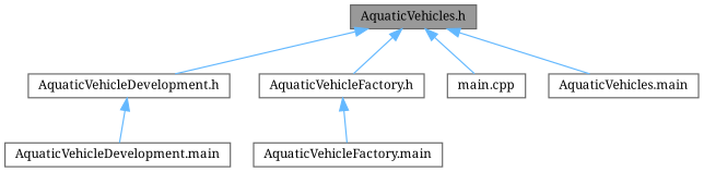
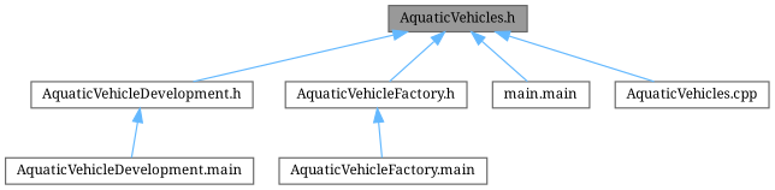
  digraph {
    fontname="Noto Serif"
    node [color=grey40 fillcolor=white fontname="Noto Serif" fontsize=10 shape=box style=filled]
    edge [color=steelblue1 dir=back fontname="Noto Serif" fontsize=10 labelfontname=Helvetica labelfontsize=10 style=solid]
    n1 [color=gray40 fillcolor=grey60 fontcolor=black height=0.2 label="AquaticVehicles.h" width=0.4]
    n2 [height=0.2 label="AquaticVehicleDevelopment.h" width=0.4]
    n3 [height=0.2 label="AquaticVehicleFactory.h" width=0.4]
-   n4 [height=0.2 label="main.cpp" width=0.4]
-   n5 [height=0.2 label="AquaticVehicles.main" width=0.4]
+   n4 [height=0.2 label="main.main" width=0.4]
+   n5 [height=0.2 label="AquaticVehicles.cpp" width=0.4]
    n6 [height=0.2 label="AquaticVehicleDevelopment.main" width=0.4]
    n7 [height=0.2 label="AquaticVehicleFactory.main" width=0.4]
    n1 -> n2
    n1 -> n3
    n1 -> n4
    n1 -> n5
    n2 -> n6
    n3 -> n7
  }
